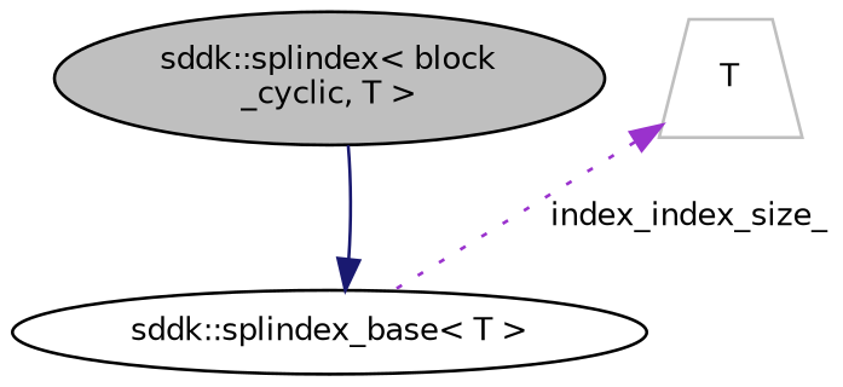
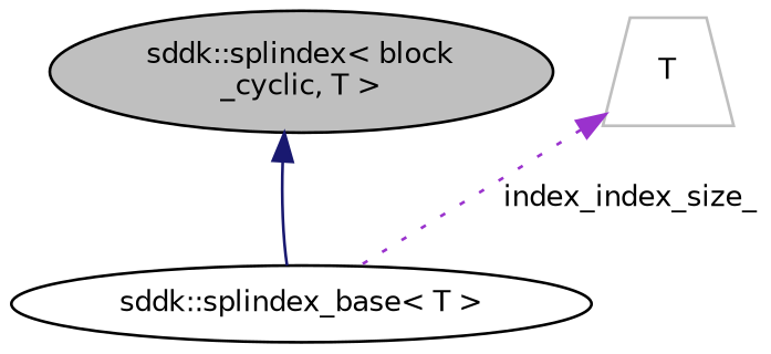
  digraph {
    node [color=black fillcolor=white fontname=Helvetica fontsize=10 shape=ellipse style=filled]
    edge [dir=back fontname=Helvetica fontsize=10 labelfontname=Helvetica labelfontsize=10]
    n1 [fillcolor=grey75 fontcolor=black height=0.2 label="sddk::splindex\< block\l_cyclic, T \>" width=0.4]
    n2 [height=0.2 label="sddk::splindex_base\< T \>" width=0.4]
    n3 [color=grey75 height=0.2 label=T shape=trapezium width=0.4]
-   n2 -> n1 [color=midnightblue style=solid]
+   n1 -> n2 [color=midnightblue style=solid]
    n3 -> n2 [color=darkorchid3 label=" index_index_size_" style=dotted]
  }
